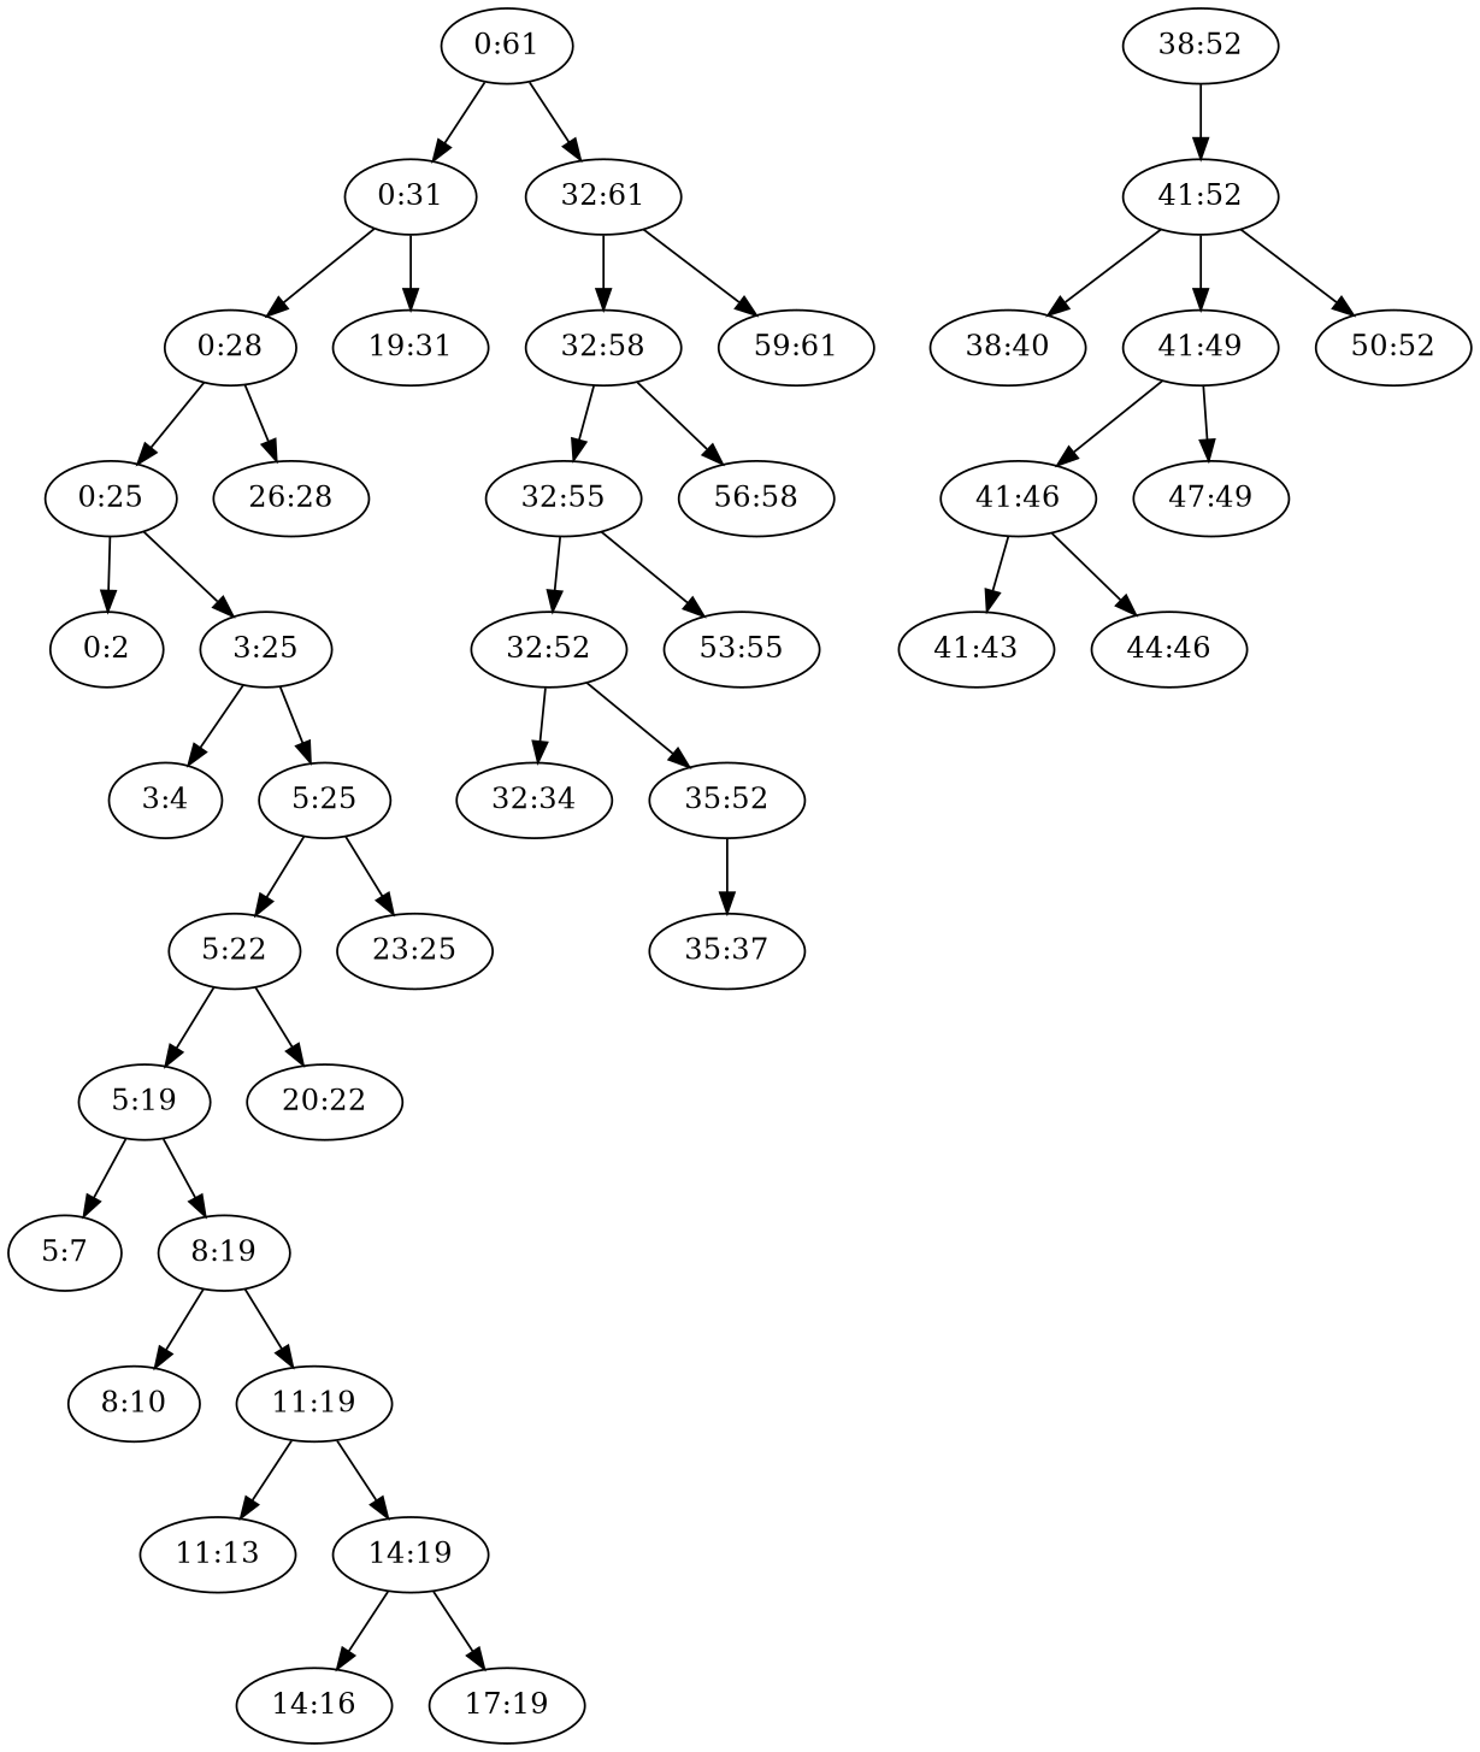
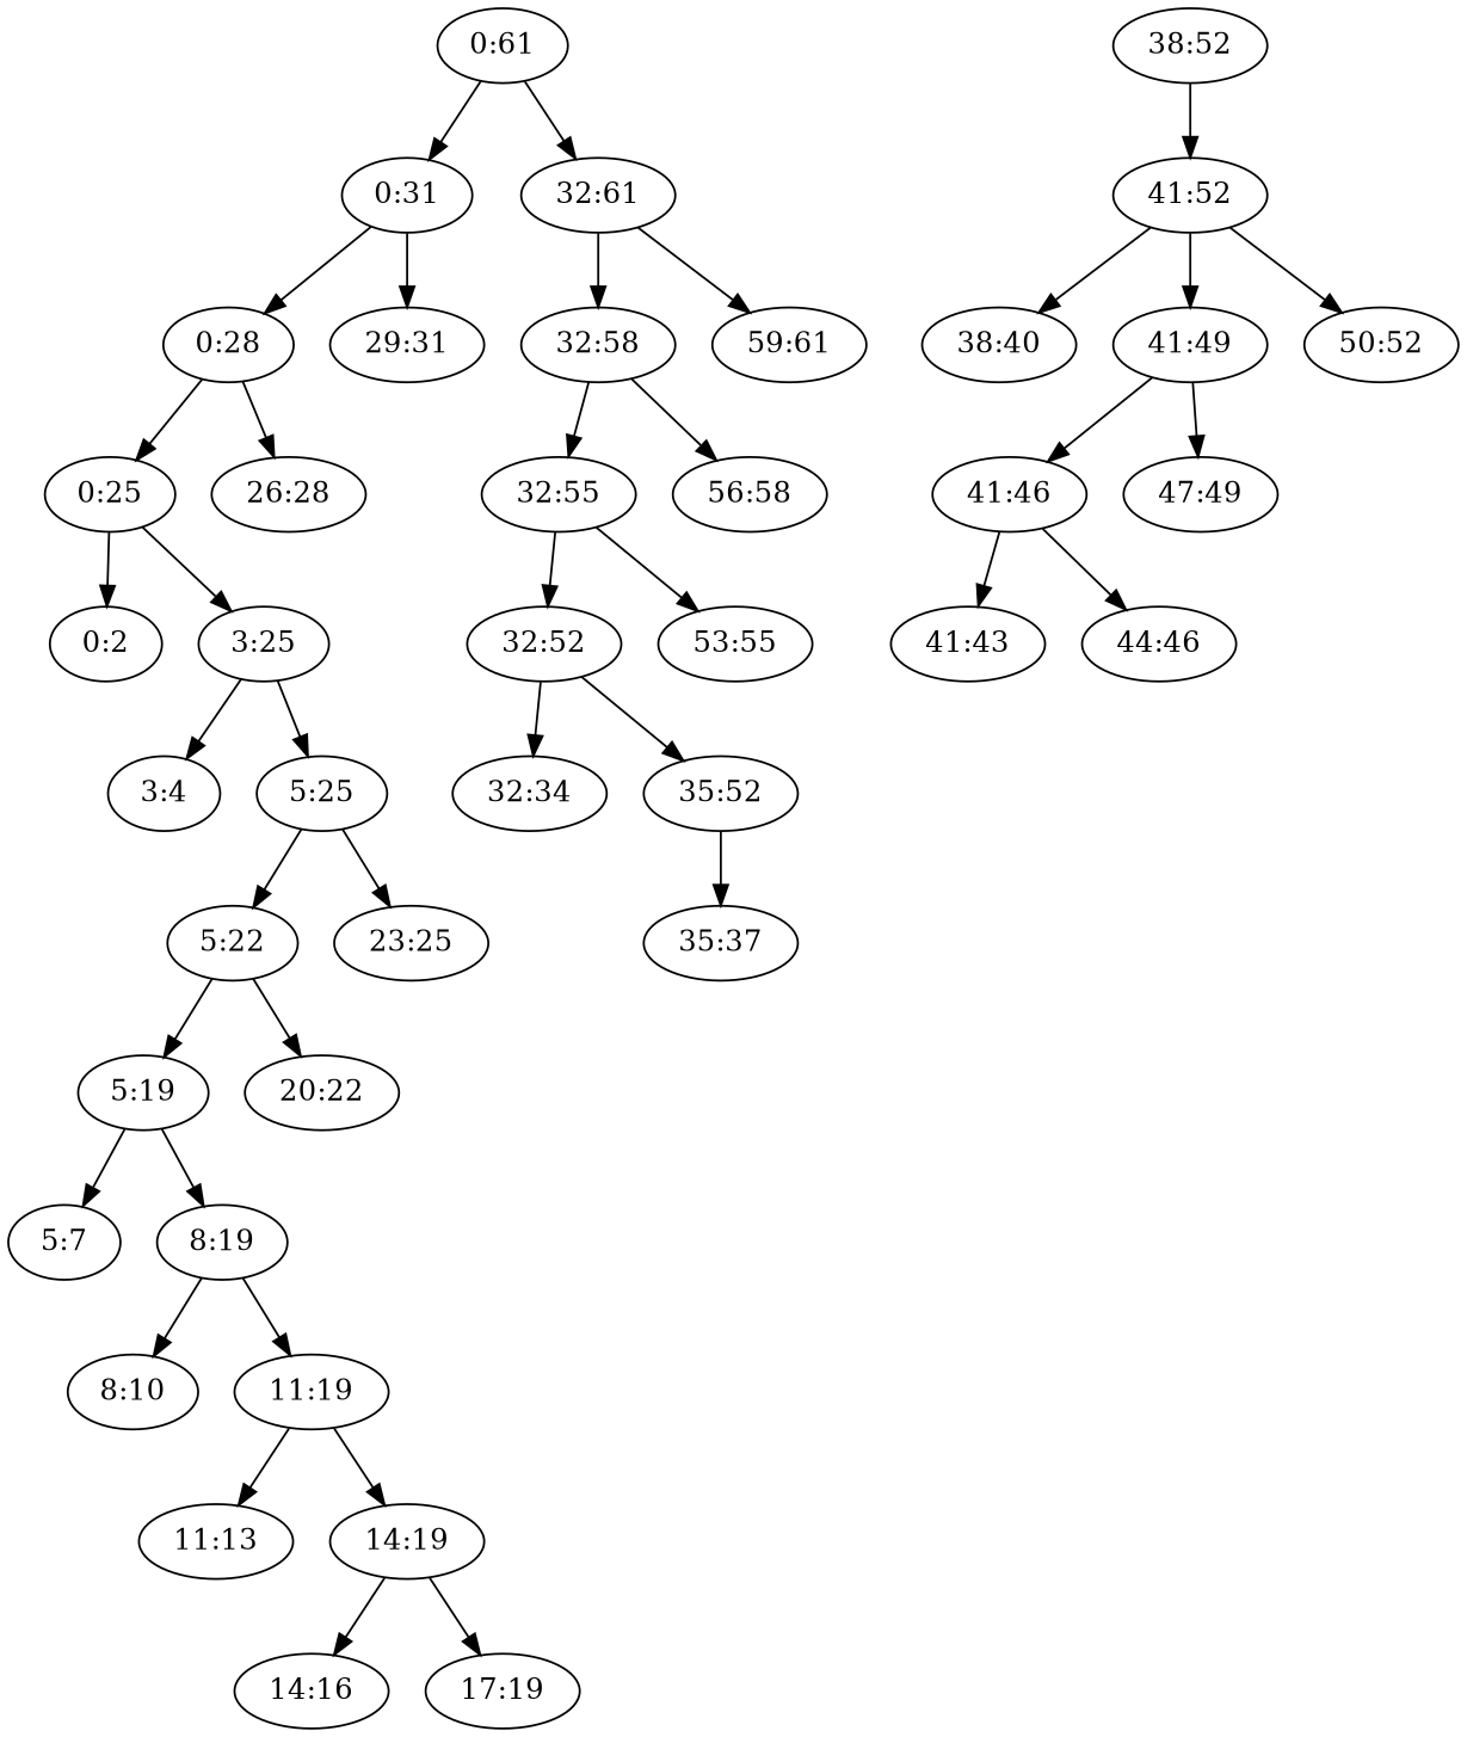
  digraph {
    n1 [label="0:61"]
    n2 [label="0:31"]
    n3 [label="32:61"]
    n4 [label="0:28"]
-   n5 [label="19:31"]
+   n5 [label="29:31"]
    n6 [label="32:58"]
    n7 [label="59:61"]
    n8 [label="0:25"]
    n9 [label="26:28"]
    n10 [label="0:2"]
    n11 [label="3:25"]
    n12 [label="3:4"]
    n13 [label="5:25"]
    n14 [label="5:22"]
    n15 [label="23:25"]
    n16 [label="5:19"]
    n17 [label="20:22"]
    n18 [label="5:7"]
    n19 [label="8:19"]
    n20 [label="8:10"]
    n21 [label="11:19"]
    n22 [label="11:13"]
    n23 [label="14:19"]
    n24 [label="14:16"]
    n25 [label="17:19"]
    n26 [label="32:55"]
    n27 [label="56:58"]
    n28 [label="32:52"]
    n29 [label="53:55"]
    n30 [label="32:34"]
    n31 [label="35:52"]
    n32 [label="35:37"]
    n33 [label="38:52"]
    n34 [label="41:52"]
    n35 [label="38:40"]
    n36 [label="41:49"]
    n37 [label="50:52"]
    n38 [label="41:46"]
    n39 [label="47:49"]
    n40 [label="41:43"]
    n41 [label="44:46"]
    n1 -> n2
    n1 -> n3
    n2 -> n4
    n2 -> n5
    n3 -> n6
    n3 -> n7
    n4 -> n8
    n4 -> n9
    n6 -> n26
    n6 -> n27
    n8 -> n10
    n8 -> n11
    n11 -> n12
    n11 -> n13
    n13 -> n14
    n13 -> n15
    n14 -> n16
    n14 -> n17
    n16 -> n18
    n16 -> n19
    n19 -> n20
    n19 -> n21
    n21 -> n22
    n21 -> n23
    n23 -> n24
    n23 -> n25
    n26 -> n28
    n26 -> n29
    n28 -> n30
    n28 -> n31
    n31 -> n32
    n33 -> n34
    n34 -> n35
    n34 -> n36
    n34 -> n37
    n36 -> n38
    n36 -> n39
    n38 -> n40
    n38 -> n41
  }
